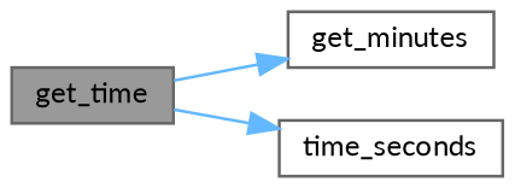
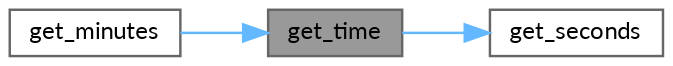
  digraph {
    fontname=Lato
    rankdir=LR
    node [color=grey40 fillcolor=white fontname=Lato fontsize=10 shape=box style=filled]
    edge [color=steelblue1 fontname=Lato fontsize=10 labelfontname=Helvetica labelfontsize=10 style=solid]
    n1 [color=gray40 fillcolor=grey60 fontcolor=black height=0.2 label=get_time width=0.4]
    n2 [height=0.2 label=get_minutes width=0.4]
-   n3 [height=0.2 label=time_seconds width=0.4]
-   n1 -> n2
+   n3 [height=0.2 label=get_seconds width=0.4]
+   n2 -> n1
    n1 -> n3
  }
